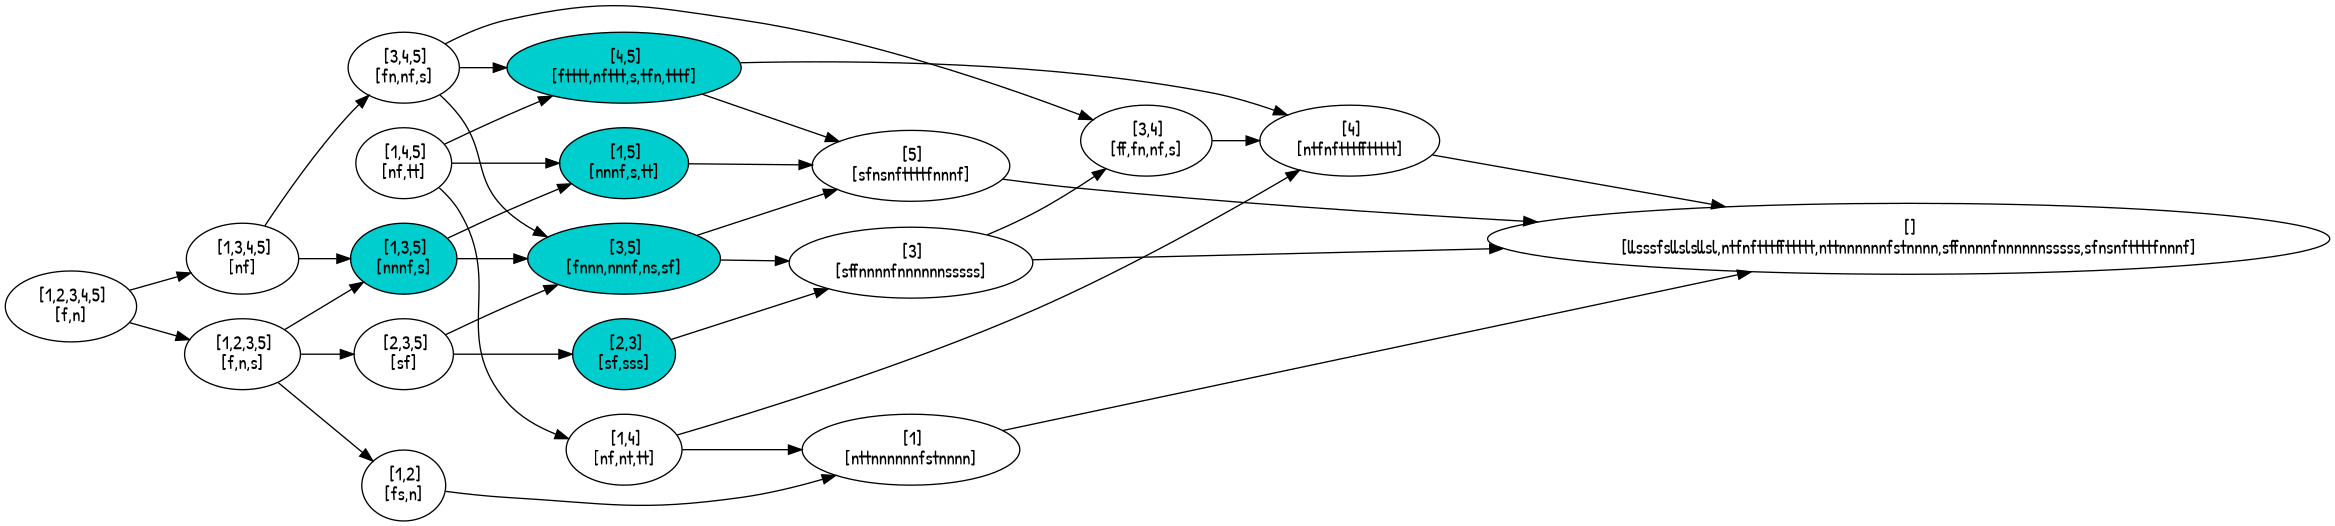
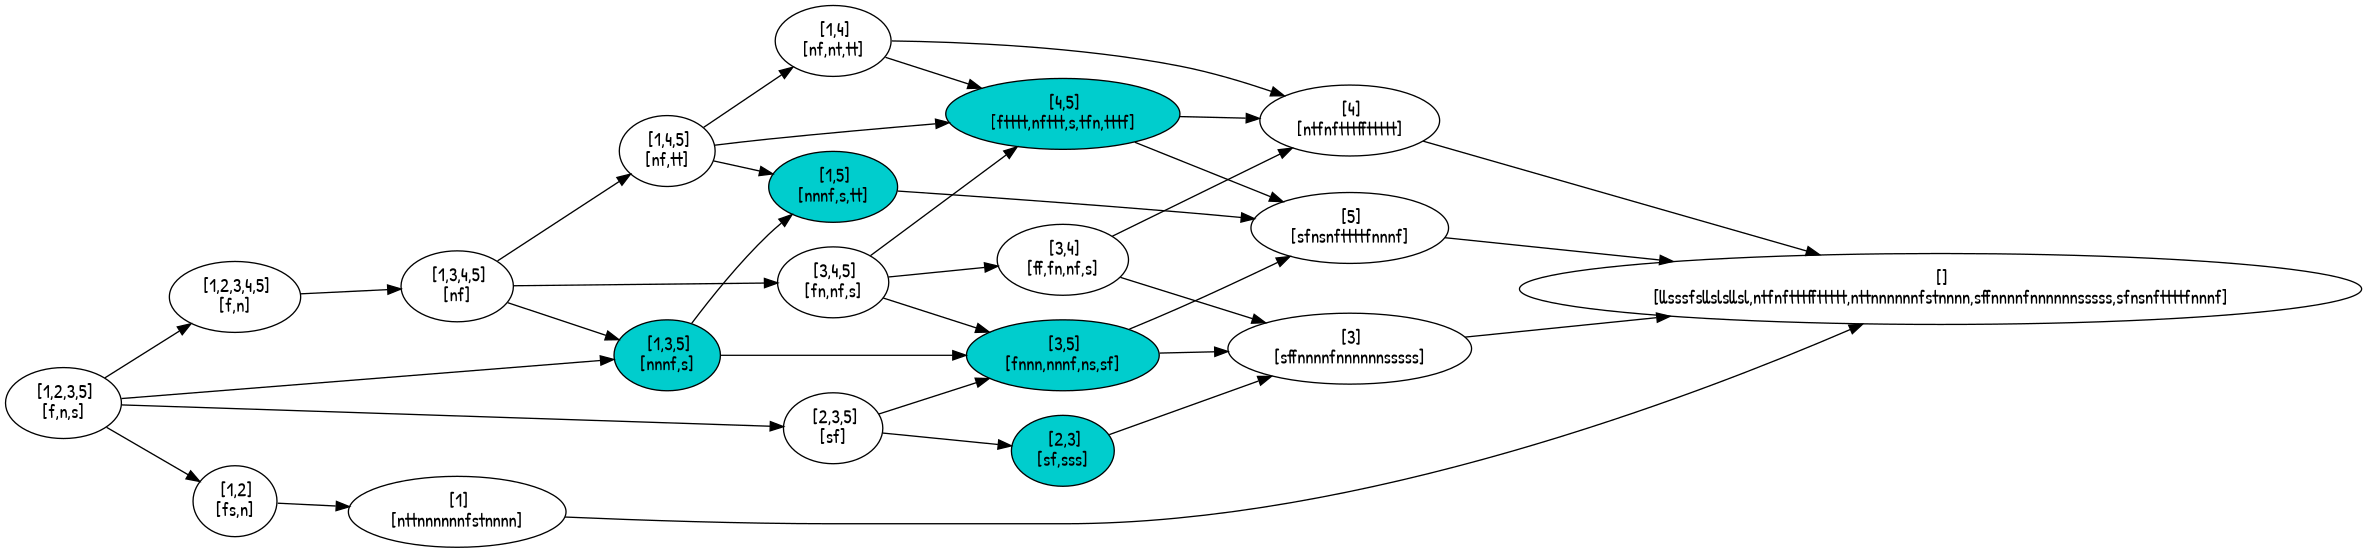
  digraph {
    fontname="Patrick Hand"
    rankdir=LR
    node [fontname="Patrick Hand"]
    edge [fontname="Patrick Hand"]
    n1 [label=" []\n[llsssfsllslsllsl,ntfnftttffttttt,nttnnnnnnfstnnnn,sffnnnnfnnnnnnsssss,sfnsnfttttfnnnf]"]
    n2 [label=" [5]\n[sfnsnfttttfnnnf]"]
    n3 [color=black fillcolor=cyan3 label=" [4,5]\n[ftttt,nfttt,s,tfn,tttf]" style=filled]
    n4 [label=" [4]\n[ntfnftttffttttt]"]
    n5 [label=" [3,4,5]\n[fn,nf,s]"]
    n6 [color=black fillcolor=cyan3 label=" [3,5]\n[fnnn,nnnf,ns,sf]" style=filled]
    n7 [label=" [3,4]\n[ff,fn,nf,s]"]
    n8 [label=" [3]\n[sffnnnnfnnnnnnsssss]"]
    n9 [label=" [1,3,4,5]\n[nf]"]
    n10 [label=" [1,4,5]\n[nf,tt]"]
    n11 [color=black fillcolor=cyan3 label=" [1,3,5]\n[nnnf,s]" style=filled]
    n12 [color=black fillcolor=cyan3 label=" [1,5]\n[nnnf,s,tt]" style=filled]
    n13 [label=" [1,4]\n[nf,nt,tt]"]
    n14 [label=" [1,2,3,4,5]\n[f,n]"]
    n15 [label=" [1,2,3,5]\n[f,n,s]"]
    n16 [label=" [2,3,5]\n[sf]"]
    n17 [label=" [1,2]\n[fs,n]"]
    n18 [label=" [1]\n[nttnnnnnnfstnnnn]"]
    n19 [color=black fillcolor=cyan3 label=" [2,3]\n[sf,sss]" style=filled]
    n2 -> n1
    n3 -> n2
    n3 -> n4
    n4 -> n1
    n5 -> n3
    n5 -> n6
    n5 -> n7
    n6 -> n2
    n6 -> n8
    n7 -> n4
-   n8 -> n7
+   n7 -> n8
    n8 -> n1
    n9 -> n5
+   n9 -> n10
    n9 -> n11
    n10 -> n3
    n10 -> n12
    n10 -> n13
    n11 -> n6
    n11 -> n12
    n12 -> n2
    n13 -> n4
-   n13 -> n18
+   n13 -> n3
    n14 -> n9
-   n14 -> n15
+   n15 -> n14
    n15 -> n11
    n15 -> n16
    n15 -> n17
    n16 -> n6
    n16 -> n19
    n17 -> n18
    n18 -> n1
    n19 -> n8
  }
